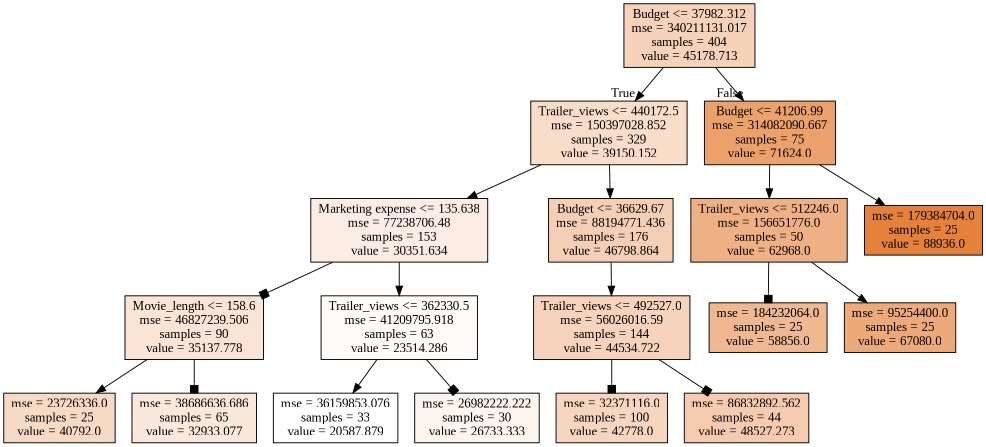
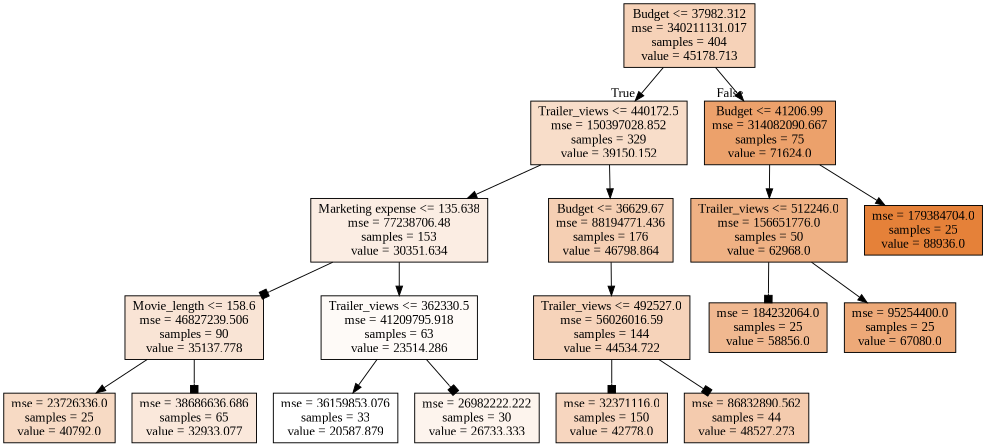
  digraph {
    fontname="Liberation Serif"
    node [color=black fontname="Liberation Serif" shape=box style=filled]
    edge [arrowhead=normal fontname="Liberation Serif"]
    n1 [fillcolor="#f6d2b8" label="Budget <= 37982.312\nmse = 340211131.017\nsamples = 404\nvalue = 45178.713"]
    n2 [fillcolor="#f8ddc9" label="Trailer_views <= 440172.5\nmse = 150397028.852\nsamples = 329\nvalue = 39150.152"]
    n3 [fillcolor="#eca16b" label="Budget <= 41206.99\nmse = 314082090.667\nsamples = 75\nvalue = 71624.0"]
    n4 [fillcolor="#fbede3" label="Marketing expense <= 135.638\nmse = 77238706.48\nsamples = 153\nvalue = 30351.634"]
    n5 [fillcolor="#f5cfb3" label="Budget <= 36629.67\nmse = 88194771.436\nsamples = 176\nvalue = 46798.864"]
    n6 [fillcolor="#efb184" label="Trailer_views <= 512246.0\nmse = 156651776.0\nsamples = 50\nvalue = 62968.0"]
    n7 [fillcolor="#e58139" label="mse = 179384704.0\nsamples = 25\nvalue = 88936.0"]
    n8 [fillcolor="#f9e4d5" label="Movie_length <= 158.6\nmse = 46827239.506\nsamples = 90\nvalue = 35137.778"]
    n9 [fillcolor="#fefaf7" label="Trailer_views <= 362330.5\nmse = 41209795.918\nsamples = 63\nvalue = 23514.286"]
    n10 [fillcolor="#f6d3ba" label="Trailer_views <= 492527.0\nmse = 56026016.59\nsamples = 144\nvalue = 44534.722"]
    n11 [fillcolor="#f7dac4" label="mse = 23726336.0\nsamples = 25\nvalue = 40792.0"]
    n12 [fillcolor="#fae8db" label="mse = 38686636.686\nsamples = 65\nvalue = 32933.077"]
    n13 [fillcolor="#ffffff" label="mse = 36159853.076\nsamples = 33\nvalue = 20587.879"]
    n14 [fillcolor="#fdf4ed" label="mse = 26982222.222\nsamples = 30\nvalue = 26733.333"]
-   n15 [fillcolor="#f7d6bf" label="mse = 32371116.0\nsamples = 100\nvalue = 42778.0"]
-   n16 [fillcolor="#f4cbae" label="mse = 86832892.562\nsamples = 44\nvalue = 48527.273"]
+   n15 [fillcolor="#f7d6bf" label="mse = 32371116.0\nsamples = 150\nvalue = 42778.0"]
+   n16 [fillcolor="#f4cbae" label="mse = 86832890.562\nsamples = 44\nvalue = 48527.273"]
    n17 [fillcolor="#f0b890" label="mse = 184232064.0\nsamples = 25\nvalue = 58856.0"]
    n18 [fillcolor="#eda978" label="mse = 95254400.0\nsamples = 25\nvalue = 67080.0"]
    n1 -> n2 [headlabel=True labelangle=45 labeldistance=2.5]
    n1 -> n3 [headlabel=False labelangle=-45 labeldistance=2.5]
    n2 -> n4
    n2 -> n5
    n3 -> n6
    n3 -> n7
    n4 -> n8 [arrowhead=box]
    n4 -> n9
    n5 -> n10
    n6 -> n17 [arrowhead=box]
    n6 -> n18
    n8 -> n11
    n8 -> n12 [arrowhead=box]
    n9 -> n13
    n9 -> n14 [arrowhead=box]
    n10 -> n15 [arrowhead=box]
    n10 -> n16 [arrowhead=box]
  }
